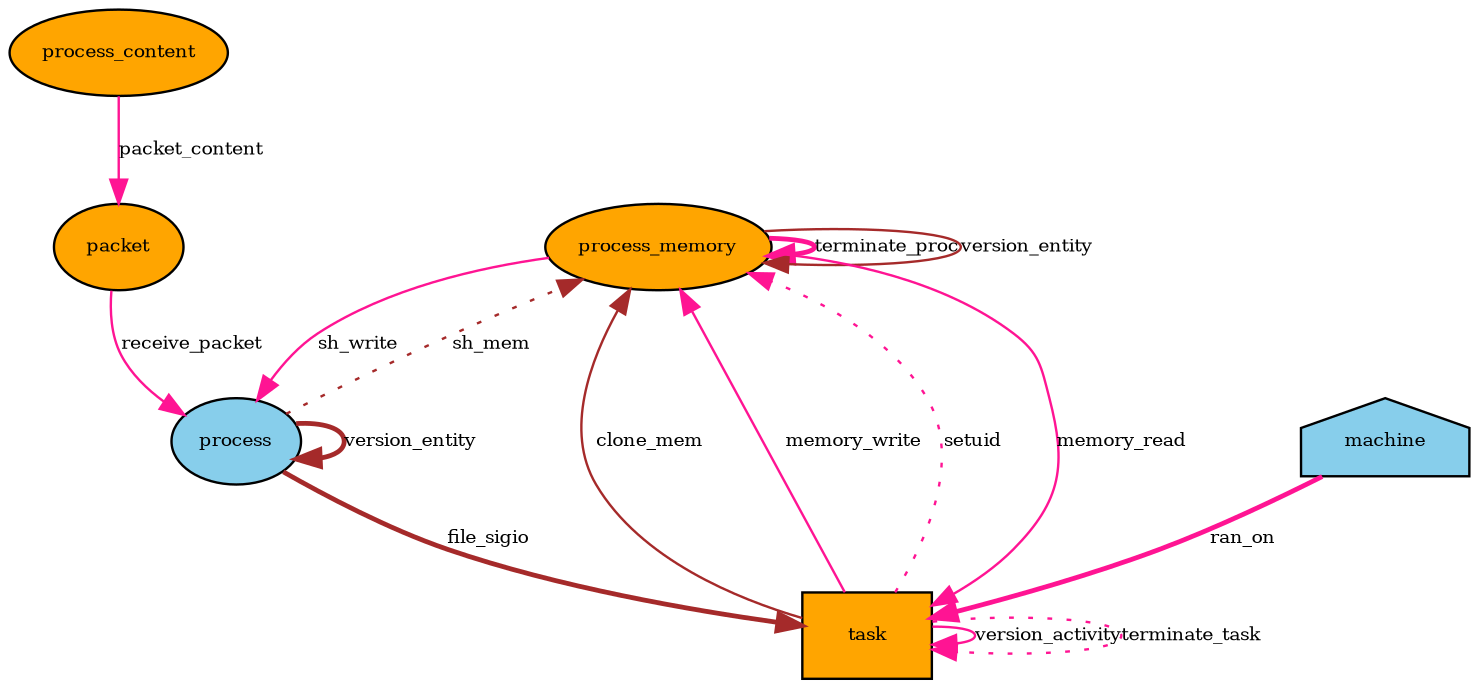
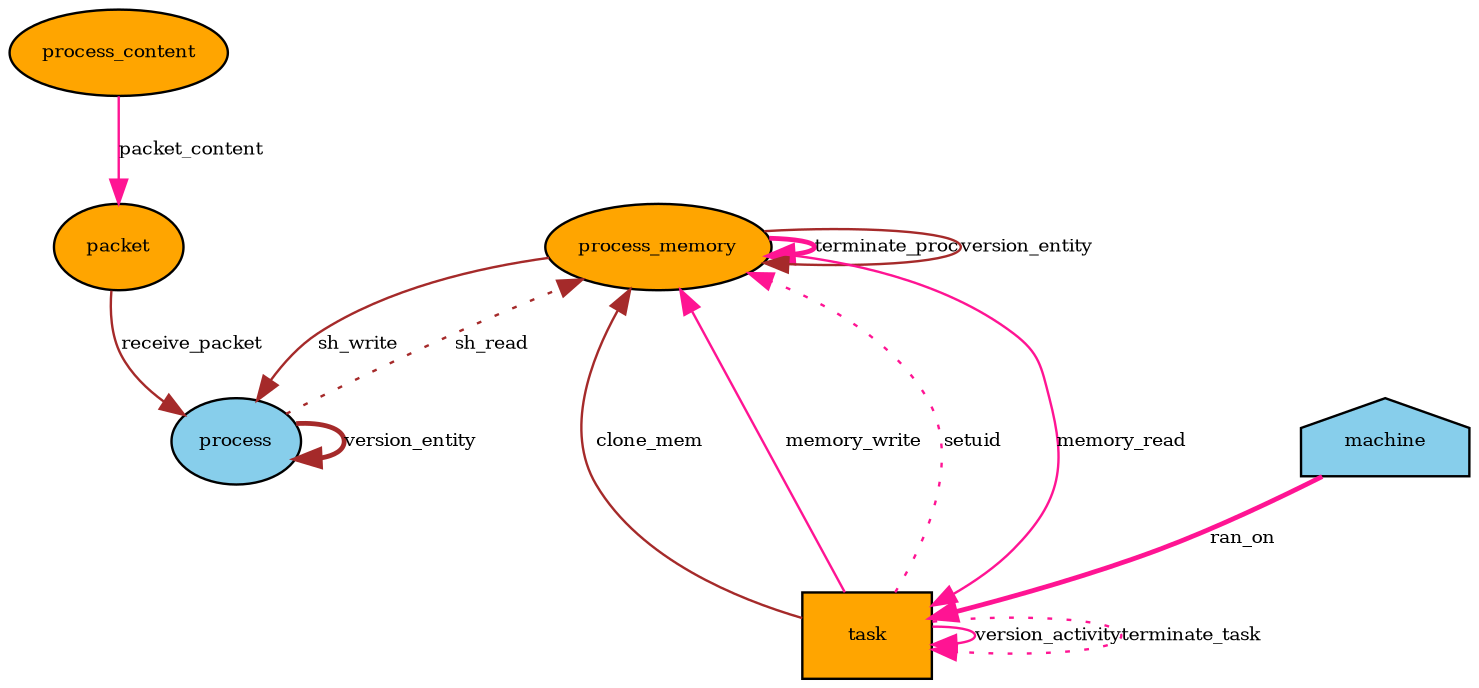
  digraph {
    node [fillcolor=orange fontsize=8 shape=ellipse style=filled]
    edge [color=deeppink fontsize=8 style=solid]
    n1 [label=process_memory]
    n2 [label=task shape=rectangle]
    n3 [fillcolor=skyblue label=process]
    n4 [label=process_content]
    n5 [label=packet]
    n6 [fillcolor=skyblue label=machine shape=house]
    n1 -> n1 [label=terminate_proc style=bold]
    n1 -> n1 [color=brown label=version_entity]
    n1 -> n2 [label=memory_read]
-   n1 -> n3 [label=sh_write]
+   n1 -> n3 [color=brown label=sh_write]
    n2 -> n1 [color=brown label=clone_mem]
    n2 -> n1 [label=memory_write]
    n2 -> n1 [label=setuid style=dotted]
    n2 -> n2 [label=version_activity]
    n2 -> n2 [label=terminate_task style=dotted]
-   n3 -> n1 [color=brown label=sh_mem style=dotted]
-   n3 -> n2 [color=brown label=file_sigio style=bold]
+   n3 -> n1 [color=brown label=sh_read style=dotted]
    n3 -> n3 [color=brown label=version_entity style=bold]
    n4 -> n5 [label=packet_content]
-   n5 -> n3 [label=receive_packet]
+   n5 -> n3 [color=brown label=receive_packet]
    n6 -> n2 [label=ran_on style=bold]
  }
